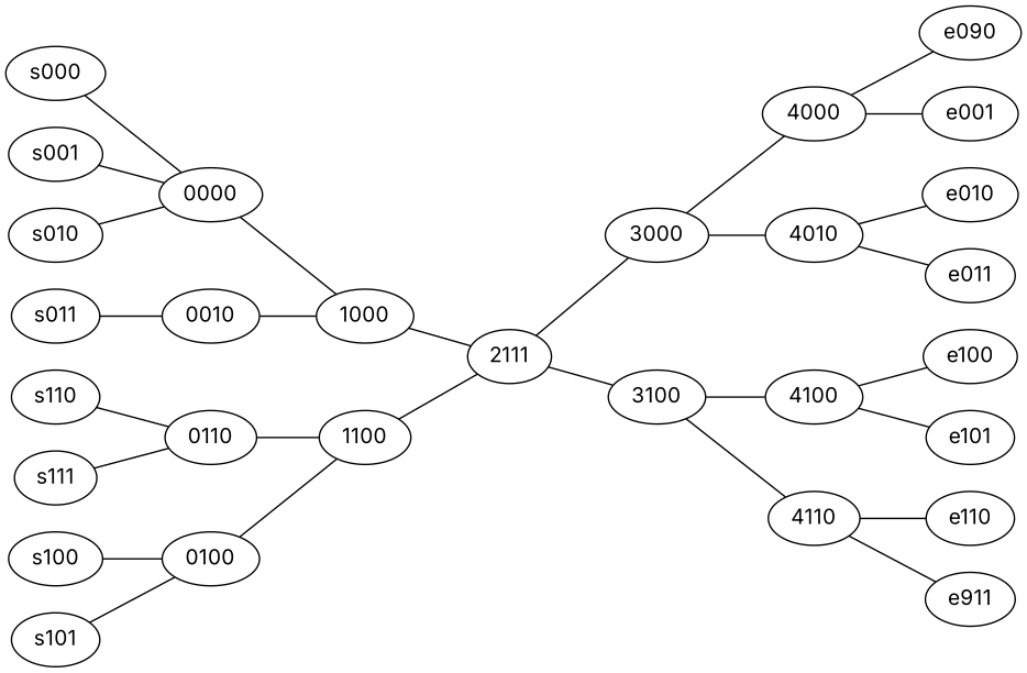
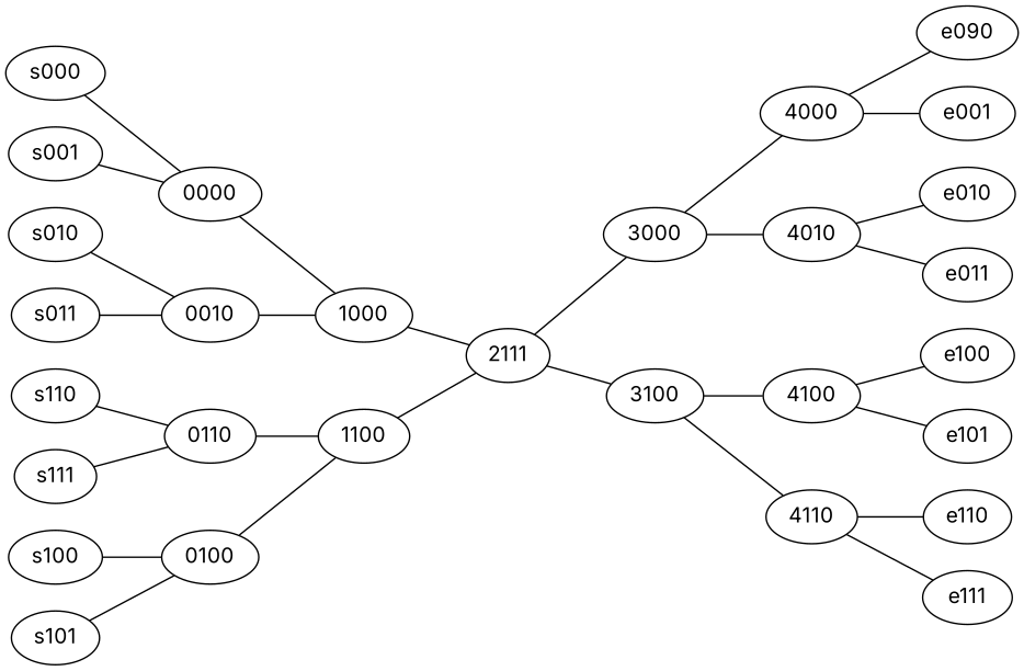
  strict graph {
    fontname=Inter
    rankdir=LR
    node [fontname=Inter]
    edge [fontname=Inter]
    s000
    0000
    1000
    s001
    2111
    3000
    3100
    4000
    4010
    4100
    4110
    n12 [label=e090]
    e001
    e010
    e011
    s010
    0010
    s011
    s100
    0100
    1100
    s101
    e100
    e101
    e110
-   e111 [label=e911]
+   e111
    s110
    0110
    s111
    s000 -- 0000
    0000 -- 1000
    1000 -- 2111
    s001 -- 0000
    2111 -- 3000
    2111 -- 3100
    3000 -- 4000
    3000 -- 4010
    3100 -- 4100
    3100 -- 4110
    4000 -- n12
    4000 -- e001
    4010 -- e010
    4010 -- e011
    4100 -- e100
    4100 -- e101
    4110 -- e110
    4110 -- e111
-   s010 -- 0000
+   s010 -- 0010
    0010 -- 1000
    s011 -- 0010
    s100 -- 0100
    0100 -- 1100
    1100 -- 2111
    s101 -- 0100
    s110 -- 0110
    0110 -- 1100
    s111 -- 0110
  }
